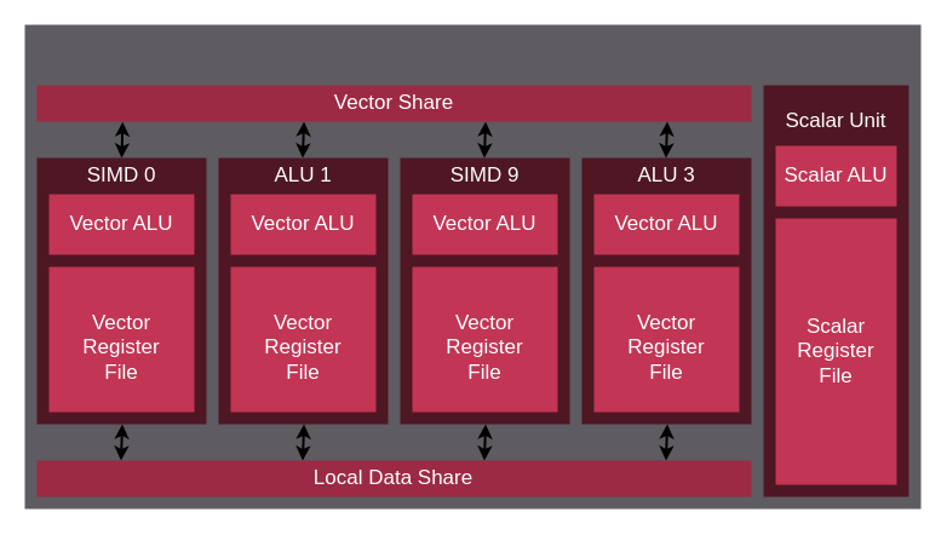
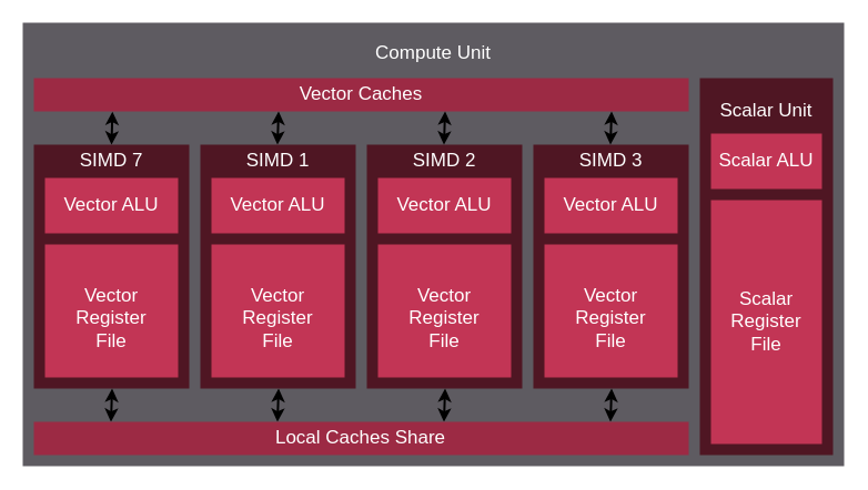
  <mxCell id="0" />
  <mxCell id="1" parent="0" />
  <mxCell id="2" value="" style="rounded=0;whiteSpace=wrap;html=1;fillColor=#5E5B61;fontColor=#FFFFFF;strokeColor=none;spacing=0;" parent="1" vertex="1"><mxGeometry y="20" width="740" height="400" as="geometry" x="20" /></mxCell>
+ <mxCell id="3" value="Compute Unit" style="text;strokeColor=none;fillColor=none;align=center;verticalAlign=middle;rounded=0;fontFamily=Helvetica;fontSize=17;fontColor=#FFFFFF;" parent="1" vertex="1"><mxGeometry y="30" width="740" height="30" as="geometry" x="20" /></mxCell>
  <mxCell id="4" value="" style="rounded=0;whiteSpace=wrap;html=1;fillColor=#9C2A44;fontColor=#FFFFFF;strokeColor=none;" parent="1" vertex="1"><mxGeometry x="30" y="70" width="590" height="30" as="geometry" /></mxCell>
- <mxCell id="5" value="&lt;font face=&quot;Helvetica&quot;&gt;Vector Share&lt;/font&gt;" style="text;html=1;strokeColor=none;fillColor=none;align=center;verticalAlign=middle;whiteSpace=wrap;rounded=0;fontSize=17;fontColor=#FFFFFF;" parent="1" vertex="1"><mxGeometry x="30" y="70" width="590" height="30" as="geometry" /></mxCell>
+ <mxCell id="5" value="&lt;font face=&quot;Helvetica&quot;&gt;Vector Caches&lt;/font&gt;" style="text;html=1;strokeColor=none;fillColor=none;align=center;verticalAlign=middle;whiteSpace=wrap;rounded=0;fontSize=17;fontColor=#FFFFFF;" parent="1" vertex="1"><mxGeometry x="30" y="70" width="590" height="30" as="geometry" /></mxCell>
  <mxCell id="6" value="" style="group" vertex="1" connectable="0" parent="1"><mxGeometry x="30" y="130" width="140" height="220" as="geometry" /></mxCell>
  <mxCell id="7" value="" style="rounded=0;whiteSpace=wrap;html=1;fillColor=#4F1623;fontColor=#FFFFFF;strokeColor=none;" parent="6" vertex="1"><mxGeometry width="140" height="220" as="geometry" /></mxCell>
  <mxCell id="8" value="" style="rounded=0;whiteSpace=wrap;html=1;fillColor=#C23555;fontColor=#FFFFFF;strokeColor=none;" parent="6" vertex="1"><mxGeometry x="10" y="30" width="120" height="50" as="geometry" /></mxCell>
- <mxCell id="9" value="&lt;font face=&quot;Helvetica&quot;&gt;SIMD&lt;/font&gt; 0" style="text;html=1;strokeColor=none;fillColor=none;align=center;verticalAlign=middle;whiteSpace=wrap;rounded=0;fontSize=17;fontColor=#FFFFFF;" parent="6" vertex="1"><mxGeometry width="140" height="30" as="geometry" /></mxCell>
+ <mxCell id="9" value="&lt;font face=&quot;Helvetica&quot;&gt;SIMD&lt;/font&gt; 7" style="text;html=1;strokeColor=none;fillColor=none;align=center;verticalAlign=middle;whiteSpace=wrap;rounded=0;fontSize=17;fontColor=#FFFFFF;" parent="6" vertex="1"><mxGeometry width="140" height="30" as="geometry" /></mxCell>
  <mxCell id="10" value="&lt;font face=&quot;Helvetica&quot;&gt;Vector ALU&lt;br&gt;&lt;/font&gt;" style="text;html=1;strokeColor=none;fillColor=none;align=center;verticalAlign=middle;whiteSpace=wrap;rounded=0;fontSize=17;fontColor=#FFFFFF;" vertex="1" parent="6"><mxGeometry x="16.25" y="40" width="107.5" height="30" as="geometry" /></mxCell>
  <mxCell id="11" value="" style="group" vertex="1" connectable="0" parent="6"><mxGeometry x="10" y="90" width="120" height="120" as="geometry" /></mxCell>
  <mxCell id="12" value="" style="rounded=0;whiteSpace=wrap;html=1;fillColor=#C23555;fontColor=#FFFFFF;strokeColor=none;" vertex="1" parent="11"><mxGeometry width="120" height="120" as="geometry" /></mxCell>
  <mxCell id="13" value="&lt;div&gt;Vector&lt;/div&gt;&lt;div&gt;Register&lt;/div&gt;&lt;div&gt;File&lt;br&gt;&lt;/div&gt;" style="text;html=1;strokeColor=none;fillColor=none;align=center;verticalAlign=middle;whiteSpace=wrap;rounded=0;fontSize=17;fontColor=#FFFFFF;" vertex="1" parent="11"><mxGeometry x="10" y="26.667" width="100" height="80" as="geometry" /></mxCell>
  <mxCell id="14" value="" style="group" vertex="1" connectable="0" parent="1"><mxGeometry x="330" y="130" width="140" height="220" as="geometry" /></mxCell>
  <mxCell id="15" value="" style="rounded=0;whiteSpace=wrap;html=1;fillColor=#4F1623;fontColor=#FFFFFF;strokeColor=none;" vertex="1" parent="14"><mxGeometry width="140" height="220" as="geometry" /></mxCell>
  <mxCell id="16" value="" style="rounded=0;whiteSpace=wrap;html=1;fillColor=#C23555;fontColor=#FFFFFF;strokeColor=none;" vertex="1" parent="14"><mxGeometry x="10" y="30" width="120" height="50" as="geometry" /></mxCell>
- <mxCell id="17" value="&lt;font face=&quot;Helvetica&quot;&gt;SIMD 9&lt;br&gt;&lt;/font&gt;" style="text;html=1;strokeColor=none;fillColor=none;align=center;verticalAlign=middle;whiteSpace=wrap;rounded=0;fontSize=17;fontColor=#FFFFFF;" vertex="1" parent="14"><mxGeometry width="140" height="30" as="geometry" /></mxCell>
+ <mxCell id="17" value="&lt;font face=&quot;Helvetica&quot;&gt;SIMD 2&lt;br&gt;&lt;/font&gt;" style="text;html=1;strokeColor=none;fillColor=none;align=center;verticalAlign=middle;whiteSpace=wrap;rounded=0;fontSize=17;fontColor=#FFFFFF;" vertex="1" parent="14"><mxGeometry width="140" height="30" as="geometry" /></mxCell>
  <mxCell id="18" value="&lt;font face=&quot;Helvetica&quot;&gt;Vector ALU&lt;br&gt;&lt;/font&gt;" style="text;html=1;strokeColor=none;fillColor=none;align=center;verticalAlign=middle;whiteSpace=wrap;rounded=0;fontSize=17;fontColor=#FFFFFF;" vertex="1" parent="14"><mxGeometry x="16.25" y="40" width="107.5" height="30" as="geometry" /></mxCell>
  <mxCell id="19" value="" style="group" vertex="1" connectable="0" parent="14"><mxGeometry x="10" y="90" width="120" height="120" as="geometry" /></mxCell>
  <mxCell id="20" value="" style="rounded=0;whiteSpace=wrap;html=1;fillColor=#C23555;fontColor=#FFFFFF;strokeColor=none;" vertex="1" parent="19"><mxGeometry width="120" height="120" as="geometry" /></mxCell>
  <mxCell id="21" value="&lt;div&gt;Vector&lt;/div&gt;&lt;div&gt;Register&lt;br&gt;&lt;/div&gt;&lt;div&gt;File&lt;br&gt;&lt;/div&gt;" style="text;html=1;strokeColor=none;fillColor=none;align=center;verticalAlign=middle;whiteSpace=wrap;rounded=0;fontSize=17;fontColor=#FFFFFF;" vertex="1" parent="19"><mxGeometry x="10" y="26.667" width="100" height="80" as="geometry" /></mxCell>
  <mxCell id="22" value="" style="group" vertex="1" connectable="0" parent="1"><mxGeometry x="480" y="130" width="140" height="220" as="geometry" /></mxCell>
  <mxCell id="23" value="" style="rounded=0;whiteSpace=wrap;html=1;fillColor=#4F1623;fontColor=#FFFFFF;strokeColor=none;" vertex="1" parent="22"><mxGeometry width="140" height="220" as="geometry" /></mxCell>
  <mxCell id="24" value="" style="rounded=0;whiteSpace=wrap;html=1;fillColor=#C23555;fontColor=#FFFFFF;strokeColor=none;" vertex="1" parent="22"><mxGeometry x="10" y="30" width="120" height="50" as="geometry" /></mxCell>
- <mxCell id="25" value="&lt;font face=&quot;Helvetica&quot;&gt;ALU 3&lt;br&gt;&lt;/font&gt;" style="text;html=1;strokeColor=none;fillColor=none;align=center;verticalAlign=middle;whiteSpace=wrap;rounded=0;fontSize=17;fontColor=#FFFFFF;" vertex="1" parent="22"><mxGeometry width="140" height="30" as="geometry" /></mxCell>
+ <mxCell id="25" value="&lt;font face=&quot;Helvetica&quot;&gt;SIMD 3&lt;br&gt;&lt;/font&gt;" style="text;html=1;strokeColor=none;fillColor=none;align=center;verticalAlign=middle;whiteSpace=wrap;rounded=0;fontSize=17;fontColor=#FFFFFF;" vertex="1" parent="22"><mxGeometry width="140" height="30" as="geometry" /></mxCell>
  <mxCell id="26" value="&lt;font face=&quot;Helvetica&quot;&gt;Vector ALU&lt;br&gt;&lt;/font&gt;" style="text;html=1;strokeColor=none;fillColor=none;align=center;verticalAlign=middle;whiteSpace=wrap;rounded=0;fontSize=17;fontColor=#FFFFFF;" vertex="1" parent="22"><mxGeometry x="16.25" y="40" width="107.5" height="30" as="geometry" /></mxCell>
  <mxCell id="27" value="" style="group" vertex="1" connectable="0" parent="22"><mxGeometry x="10" y="90" width="120" height="120" as="geometry" /></mxCell>
  <mxCell id="28" value="" style="rounded=0;whiteSpace=wrap;html=1;fillColor=#C23555;fontColor=#FFFFFF;strokeColor=none;" vertex="1" parent="27"><mxGeometry width="120" height="120" as="geometry" /></mxCell>
  <mxCell id="29" value="&lt;div&gt;Vector&lt;/div&gt;&lt;div&gt;Register&lt;br&gt;&lt;/div&gt;&lt;div&gt;File&lt;br&gt;&lt;/div&gt;" style="text;html=1;strokeColor=none;fillColor=none;align=center;verticalAlign=middle;whiteSpace=wrap;rounded=0;fontSize=17;fontColor=#FFFFFF;" vertex="1" parent="27"><mxGeometry x="10" y="26.667" width="100" height="80" as="geometry" /></mxCell>
  <mxCell id="30" value="" style="endArrow=classic;startArrow=classic;html=1;rounded=0;entryX=0.5;entryY=0;entryDx=0;entryDy=0;exitX=0.12;exitY=1.005;exitDx=0;exitDy=0;exitPerimeter=0;strokeWidth=2;" edge="1" parent="1" source="4" target="9"><mxGeometry width="50" height="50" relative="1" as="geometry"><mxPoint x="470" y="390" as="sourcePoint" /><mxPoint x="490" y="360" as="targetPoint" /></mxGeometry></mxCell>
  <mxCell id="31" value="" style="endArrow=classic;startArrow=classic;html=1;rounded=0;entryX=0.5;entryY=0;entryDx=0;entryDy=0;exitX=0.12;exitY=1.005;exitDx=0;exitDy=0;exitPerimeter=0;strokeWidth=2;" edge="1" parent="1"><mxGeometry width="50" height="50" relative="1" as="geometry"><mxPoint x="250.5" y="100" as="sourcePoint" /><mxPoint x="249.5" y="130" as="targetPoint" /></mxGeometry></mxCell>
  <mxCell id="32" value="" style="endArrow=classic;startArrow=classic;html=1;rounded=0;entryX=0.5;entryY=0;entryDx=0;entryDy=0;exitX=0.12;exitY=1.005;exitDx=0;exitDy=0;exitPerimeter=0;strokeWidth=2;" edge="1" parent="1"><mxGeometry width="50" height="50" relative="1" as="geometry"><mxPoint x="400.5" y="100" as="sourcePoint" /><mxPoint x="399.5" y="130" as="targetPoint" /></mxGeometry></mxCell>
  <mxCell id="33" value="" style="endArrow=classic;startArrow=classic;html=1;rounded=0;entryX=0.5;entryY=0;entryDx=0;entryDy=0;exitX=0.12;exitY=1.005;exitDx=0;exitDy=0;exitPerimeter=0;strokeWidth=2;" edge="1" parent="1"><mxGeometry width="50" height="50" relative="1" as="geometry"><mxPoint x="550.5" y="100" as="sourcePoint" /><mxPoint x="549.5" y="130" as="targetPoint" /></mxGeometry></mxCell>
  <mxCell id="34" value="" style="endArrow=classic;startArrow=classic;html=1;rounded=0;entryX=0.5;entryY=0;entryDx=0;entryDy=0;exitX=0.12;exitY=1.005;exitDx=0;exitDy=0;exitPerimeter=0;strokeWidth=2;" edge="1" parent="1"><mxGeometry width="50" height="50" relative="1" as="geometry"><mxPoint x="100.5" y="350" as="sourcePoint" /><mxPoint x="99.5" y="380" as="targetPoint" /></mxGeometry></mxCell>
  <mxCell id="35" value="" style="endArrow=classic;startArrow=classic;html=1;rounded=0;entryX=0.5;entryY=0;entryDx=0;entryDy=0;exitX=0.12;exitY=1.005;exitDx=0;exitDy=0;exitPerimeter=0;strokeWidth=2;" edge="1" parent="1"><mxGeometry width="50" height="50" relative="1" as="geometry"><mxPoint x="250.5" y="350" as="sourcePoint" /><mxPoint x="249.5" y="380" as="targetPoint" /></mxGeometry></mxCell>
  <mxCell id="36" value="" style="endArrow=classic;startArrow=classic;html=1;rounded=0;entryX=0.5;entryY=0;entryDx=0;entryDy=0;exitX=0.12;exitY=1.005;exitDx=0;exitDy=0;exitPerimeter=0;strokeWidth=2;" edge="1" parent="1"><mxGeometry width="50" height="50" relative="1" as="geometry"><mxPoint x="400.5" y="350" as="sourcePoint" /><mxPoint x="399.5" y="380" as="targetPoint" /></mxGeometry></mxCell>
  <mxCell id="37" value="" style="endArrow=classic;startArrow=classic;html=1;rounded=0;entryX=0.5;entryY=0;entryDx=0;entryDy=0;exitX=0.12;exitY=1.005;exitDx=0;exitDy=0;exitPerimeter=0;strokeWidth=2;" edge="1" parent="1"><mxGeometry width="50" height="50" relative="1" as="geometry"><mxPoint x="550.5" y="350" as="sourcePoint" /><mxPoint x="549.5" y="380" as="targetPoint" /></mxGeometry></mxCell>
  <mxCell id="38" value="" style="rounded=0;whiteSpace=wrap;html=1;fillColor=#4F1623;fontColor=#FFFFFF;strokeColor=none;" vertex="1" parent="1"><mxGeometry x="180" y="130" width="140" height="220" as="geometry" /></mxCell>
  <mxCell id="39" value="" style="rounded=0;whiteSpace=wrap;html=1;fillColor=#C23555;fontColor=#FFFFFF;strokeColor=none;" vertex="1" parent="1"><mxGeometry x="190" y="160" width="120" height="50" as="geometry" /></mxCell>
- <mxCell id="40" value="&lt;font face=&quot;Helvetica&quot;&gt;ALU 1&lt;br&gt;&lt;/font&gt;" style="text;html=1;strokeColor=none;fillColor=none;align=center;verticalAlign=middle;whiteSpace=wrap;rounded=0;fontSize=17;fontColor=#FFFFFF;" vertex="1" parent="1"><mxGeometry x="180" y="130" width="140" height="30" as="geometry" /></mxCell>
+ <mxCell id="40" value="&lt;font face=&quot;Helvetica&quot;&gt;SIMD 1&lt;br&gt;&lt;/font&gt;" style="text;html=1;strokeColor=none;fillColor=none;align=center;verticalAlign=middle;whiteSpace=wrap;rounded=0;fontSize=17;fontColor=#FFFFFF;" vertex="1" parent="1"><mxGeometry x="180" y="130" width="140" height="30" as="geometry" /></mxCell>
  <mxCell id="41" value="&lt;font face=&quot;Helvetica&quot;&gt;Vector ALU&lt;br&gt;&lt;/font&gt;" style="text;html=1;strokeColor=none;fillColor=none;align=center;verticalAlign=middle;whiteSpace=wrap;rounded=0;fontSize=17;fontColor=#FFFFFF;" vertex="1" parent="1"><mxGeometry x="196.25" y="170" width="107.5" height="30" as="geometry" /></mxCell>
  <mxCell id="42" value="" style="group" vertex="1" connectable="0" parent="1"><mxGeometry x="190" y="220" width="120" height="120" as="geometry" /></mxCell>
  <mxCell id="43" value="" style="rounded=0;whiteSpace=wrap;html=1;fillColor=#C23555;fontColor=#FFFFFF;strokeColor=none;" vertex="1" parent="42"><mxGeometry width="120" height="120" as="geometry" /></mxCell>
  <mxCell id="44" value="&lt;div&gt;Vector&lt;/div&gt;&lt;div&gt;Register&lt;br&gt;&lt;/div&gt;&lt;div&gt;File&lt;br&gt;&lt;/div&gt;" style="text;html=1;strokeColor=none;fillColor=none;align=center;verticalAlign=middle;whiteSpace=wrap;rounded=0;fontSize=17;fontColor=#FFFFFF;" vertex="1" parent="42"><mxGeometry x="10" y="26.667" width="100" height="80" as="geometry" /></mxCell>
  <mxCell id="45" value="" style="rounded=0;whiteSpace=wrap;html=1;fillColor=#4F1623;fontColor=#FFFFFF;strokeColor=none;direction=south;" vertex="1" parent="1"><mxGeometry x="630" y="70" width="120" height="340" as="geometry" /></mxCell>
  <mxCell id="46" value="" style="rounded=0;whiteSpace=wrap;html=1;fillColor=#C23555;fontColor=#FFFFFF;strokeColor=none;direction=south;" vertex="1" parent="1"><mxGeometry x="640" y="120" width="100" height="50" as="geometry" /></mxCell>
  <mxCell id="47" value="&lt;font face=&quot;Helvetica&quot;&gt;Scalar ALU&lt;br&gt;&lt;/font&gt;" style="text;html=1;strokeColor=none;fillColor=none;align=center;verticalAlign=middle;whiteSpace=wrap;rounded=0;fontSize=17;fontColor=#FFFFFF;rotation=0;" vertex="1" parent="1"><mxGeometry x="640" y="130" width="100" height="30" as="geometry" /></mxCell>
  <mxCell id="48" value="Scalar Unit" style="text;html=1;strokeColor=none;fillColor=none;align=center;verticalAlign=middle;whiteSpace=wrap;rounded=0;fontSize=17;fontColor=#FFFFFF;rotation=0;" vertex="1" parent="1"><mxGeometry x="640" y="80" width="100" height="40" as="geometry" /></mxCell>
  <mxCell id="49" value="" style="rounded=0;whiteSpace=wrap;html=1;fillColor=#C23555;fontColor=#FFFFFF;strokeColor=none;direction=south;" vertex="1" parent="1"><mxGeometry x="640" y="180" width="100" height="220" as="geometry" /></mxCell>
  <mxCell id="50" value="&lt;div&gt;Scalar&lt;/div&gt;&lt;div&gt;Register&lt;/div&gt;&lt;div&gt;File&lt;/div&gt;" style="text;html=1;strokeColor=none;fillColor=none;align=center;verticalAlign=middle;whiteSpace=wrap;rounded=0;fontSize=17;fontColor=#FFFFFF;rotation=0;" vertex="1" parent="1"><mxGeometry x="640" y="180" width="100" height="220" as="geometry" /></mxCell>
  <mxCell id="51" value="" style="rounded=0;whiteSpace=wrap;html=1;fillColor=#9C2A44;fontColor=#FFFFFF;strokeColor=none;" parent="1" vertex="1"><mxGeometry x="30" y="380" width="590" height="30" as="geometry" /></mxCell>
- <mxCell id="52" value="Local Data Share" style="text;html=1;strokeColor=none;fillColor=none;align=center;verticalAlign=middle;whiteSpace=wrap;rounded=0;fontSize=17;fontColor=#FFFFFF;" parent="1" vertex="1"><mxGeometry x="137.273" y="380" width="375.455" height="30" as="geometry" /></mxCell>
+ <mxCell id="52" value="Local Caches Share" style="text;html=1;strokeColor=none;fillColor=none;align=center;verticalAlign=middle;whiteSpace=wrap;rounded=0;fontSize=17;fontColor=#FFFFFF;" parent="1" vertex="1"><mxGeometry x="137.273" y="380" width="375.455" height="30" as="geometry" /></mxCell>
